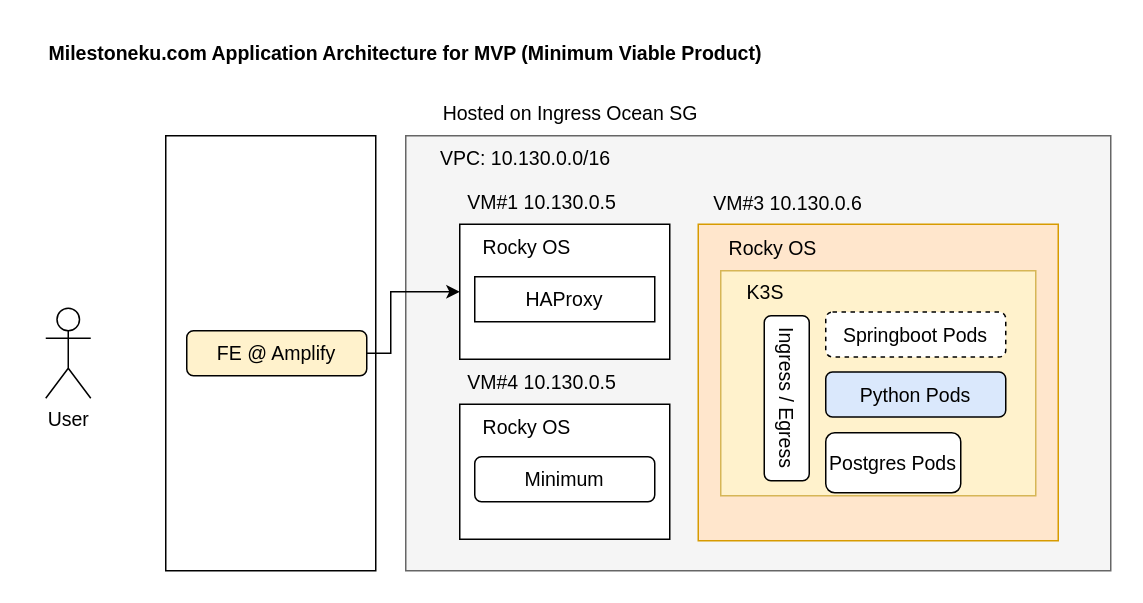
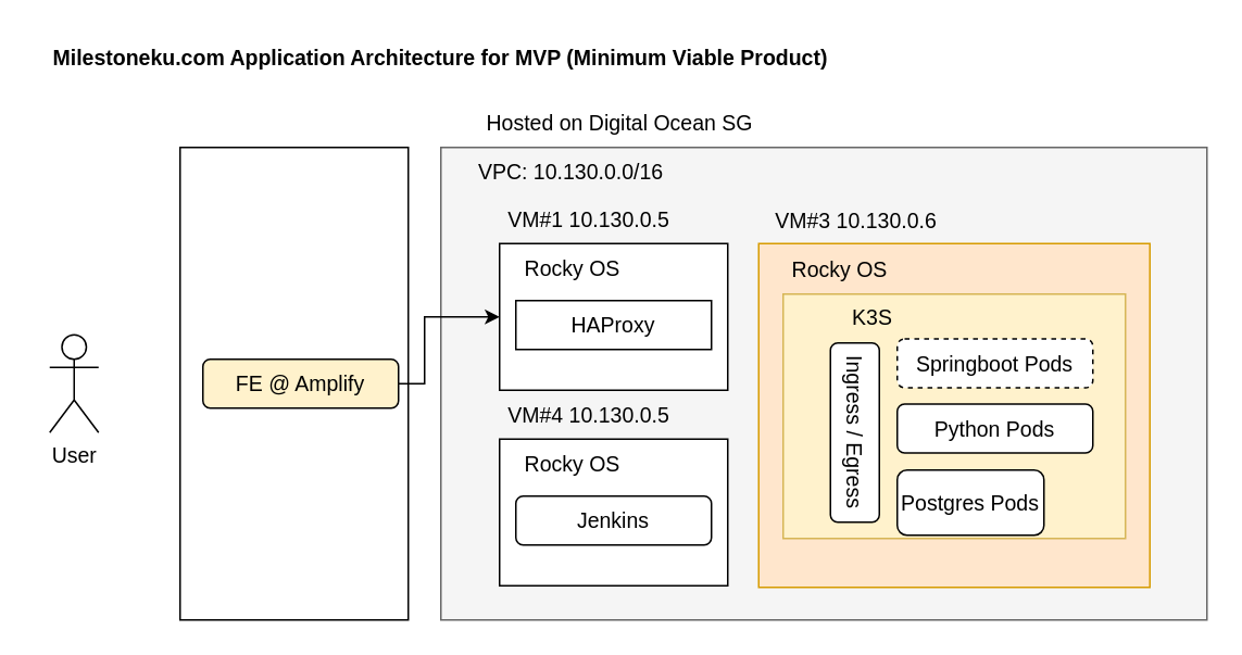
  <mxCell id="0" />
  <mxCell id="1" parent="0" />
  <mxCell id="2" value="&lt;b style=&quot;font-size: 13px;&quot;&gt;Milestoneku.com Application Architecture for MVP (Minimum Viable Product)&lt;/b&gt;" style="text;html=1;strokeColor=none;fillColor=none;align=center;verticalAlign=middle;whiteSpace=wrap;rounded=0;fontSize=13;" vertex="1" parent="1"><mxGeometry x="20" y="20" width="500" height="30" as="geometry" /></mxCell>
  <mxCell id="3" value="" style="rounded=0;whiteSpace=wrap;html=1;fontSize=13;fillColor=#f5f5f5;fontColor=#333333;strokeColor=#666666;" vertex="1" parent="1"><mxGeometry x="270" y="90" width="470" height="290" as="geometry" /></mxCell>
  <mxCell id="4" value="VPC:&amp;nbsp;10.130.0.0/16" style="text;html=1;strokeColor=none;fillColor=none;align=center;verticalAlign=middle;whiteSpace=wrap;rounded=0;fontSize=13;" vertex="1" parent="1"><mxGeometry x="320" y="90" width="60" height="30" as="geometry" /></mxCell>
  <mxCell id="5" value="" style="rounded=0;whiteSpace=wrap;html=1;fontSize=13;fillColor=#ffe6cc;strokeColor=#d79b00;" vertex="1" parent="1"><mxGeometry x="465" y="149" width="240" height="211" as="geometry" /></mxCell>
  <mxCell id="6" value="Rocky OS" style="text;html=1;strokeColor=none;fillColor=none;align=center;verticalAlign=middle;whiteSpace=wrap;rounded=0;fontSize=13;" vertex="1" parent="1"><mxGeometry x="470" y="150" width="90" height="30" as="geometry" /></mxCell>
- <mxCell id="7" value="Hosted on Ingress Ocean SG" style="text;html=1;strokeColor=none;fillColor=none;align=center;verticalAlign=middle;whiteSpace=wrap;rounded=0;fontSize=13;" vertex="1" parent="1"><mxGeometry x="270" y="60" width="220" height="30" as="geometry" /></mxCell>
+ <mxCell id="7" value="Hosted on Digital Ocean SG" style="text;html=1;strokeColor=none;fillColor=none;align=center;verticalAlign=middle;whiteSpace=wrap;rounded=0;fontSize=13;" vertex="1" parent="1"><mxGeometry x="270" y="60" width="220" height="30" as="geometry" /></mxCell>
  <mxCell id="8" value="VM#3 10.130.0.6" style="text;html=1;strokeColor=none;fillColor=none;align=center;verticalAlign=middle;whiteSpace=wrap;rounded=0;fontSize=13;" vertex="1" parent="1"><mxGeometry x="470" y="120" width="110" height="30" as="geometry" /></mxCell>
  <mxCell id="9" value="" style="rounded=0;whiteSpace=wrap;html=1;fontSize=13;" vertex="1" parent="1"><mxGeometry x="306" y="149" width="140" height="90" as="geometry" /></mxCell>
  <mxCell id="10" value="Rocky OS" style="text;html=1;strokeColor=none;fillColor=none;align=center;verticalAlign=middle;whiteSpace=wrap;rounded=0;fontSize=13;" vertex="1" parent="1"><mxGeometry x="306" y="149" width="90" height="30" as="geometry" /></mxCell>
  <mxCell id="11" value="VM#1 10.130.0.5" style="text;html=1;strokeColor=none;fillColor=none;align=center;verticalAlign=middle;whiteSpace=wrap;rounded=0;fontSize=13;" vertex="1" parent="1"><mxGeometry x="306" y="119" width="110" height="30" as="geometry" /></mxCell>
  <mxCell id="12" value="User" style="shape=umlActor;verticalLabelPosition=bottom;verticalAlign=top;html=1;outlineConnect=0;fontSize=13;" vertex="1" parent="1"><mxGeometry x="30" y="205" width="30" height="60" as="geometry" /></mxCell>
  <mxCell id="13" value="HAProxy" style="whiteSpace=wrap;html=1;fontSize=13;rounded=0;" vertex="1" parent="1"><mxGeometry x="316" y="184" width="120" height="30" as="geometry" /></mxCell>
  <mxCell id="14" value="" style="rounded=0;whiteSpace=wrap;html=1;fontSize=13;" vertex="1" parent="1"><mxGeometry x="110" y="90" width="140" height="290" as="geometry" /></mxCell>
  <mxCell id="15" style="edgeStyle=orthogonalEdgeStyle;rounded=0;orthogonalLoop=1;jettySize=auto;html=1;entryX=0;entryY=0.5;entryDx=0;entryDy=0;fontSize=13;" edge="1" parent="1" source="16" target="9"><mxGeometry relative="1" as="geometry"><Array as="points"><mxPoint x="260" y="235" /><mxPoint x="260" y="194" /></Array></mxGeometry></mxCell>
  <mxCell id="16" value="FE @ Amplify" style="rounded=1;whiteSpace=wrap;html=1;fontSize=13;fillColor=#fff2cc;" vertex="1" parent="1"><mxGeometry x="124" y="220" width="120" height="30" as="geometry" /></mxCell>
  <mxCell id="17" value="" style="rounded=0;whiteSpace=wrap;html=1;fontSize=13;fillColor=#fff2cc;strokeColor=#d6b656;" vertex="1" parent="1"><mxGeometry x="480" y="180" width="210" height="150" as="geometry" /></mxCell>
- <mxCell id="18" value="K3S" style="text;html=1;strokeColor=none;fillColor=none;align=center;verticalAlign=middle;whiteSpace=wrap;rounded=0;fontSize=13;" vertex="1" parent="1"><mxGeometry x="480" y="186" width="60" height="15" as="geometry" /></mxCell>
+ <mxCell id="18" value="K3S" style="text;html=1;strokeColor=none;fillColor=none;align=center;verticalAlign=middle;whiteSpace=wrap;rounded=0;fontSize=13;" vertex="1" parent="1"><mxGeometry x="505" y="186" width="60" height="15" as="geometry" /></mxCell>
  <mxCell id="19" value="Springboot Pods" style="rounded=1;whiteSpace=wrap;html=1;fontSize=13;dashed=1;" vertex="1" parent="1"><mxGeometry x="550" y="207.5" width="120" height="30" as="geometry" /></mxCell>
- <mxCell id="20" value="Python Pods" style="rounded=1;whiteSpace=wrap;html=1;fontSize=13;fillColor=#dae8fc;" vertex="1" parent="1"><mxGeometry x="550" y="247.5" width="120" height="30" as="geometry" /></mxCell>
+ <mxCell id="20" value="Python Pods" style="rounded=1;whiteSpace=wrap;html=1;fontSize=13;" vertex="1" parent="1"><mxGeometry x="550" y="247.5" width="120" height="30" as="geometry" /></mxCell>
  <mxCell id="21" value="Postgres Pods" style="rounded=1;whiteSpace=wrap;html=1;fontSize=13;" vertex="1" parent="1"><mxGeometry x="550" y="288" width="90" height="40" as="geometry" /></mxCell>
  <mxCell id="22" value="Ingress / Egress" style="rounded=1;whiteSpace=wrap;html=1;fontSize=13;rotation=90;" vertex="1" parent="1"><mxGeometry x="469" y="250" width="110" height="30" as="geometry" /></mxCell>
  <mxCell id="23" value="" style="rounded=0;whiteSpace=wrap;html=1;fontSize=13;" vertex="1" parent="1"><mxGeometry x="306" y="269" width="140" height="90" as="geometry" /></mxCell>
  <mxCell id="24" value="Rocky OS" style="text;html=1;strokeColor=none;fillColor=none;align=center;verticalAlign=middle;whiteSpace=wrap;rounded=0;fontSize=13;" vertex="1" parent="1"><mxGeometry x="306" y="269" width="90" height="30" as="geometry" /></mxCell>
  <mxCell id="25" value="VM#4 10.130.0.5" style="text;html=1;strokeColor=none;fillColor=none;align=center;verticalAlign=middle;whiteSpace=wrap;rounded=0;fontSize=13;" vertex="1" parent="1"><mxGeometry x="306" y="239" width="110" height="30" as="geometry" /></mxCell>
- <mxCell id="26" value="Minimum" style="rounded=1;whiteSpace=wrap;html=1;fontSize=13;" vertex="1" parent="1"><mxGeometry x="316" y="304" width="120" height="30" as="geometry" /></mxCell>
+ <mxCell id="26" value="Jenkins" style="rounded=1;whiteSpace=wrap;html=1;fontSize=13;" vertex="1" parent="1"><mxGeometry x="316" y="304" width="120" height="30" as="geometry" /></mxCell>
